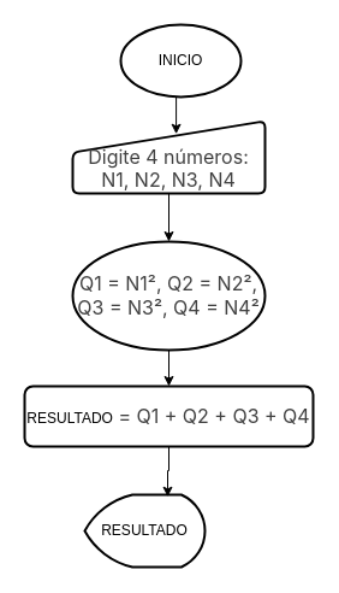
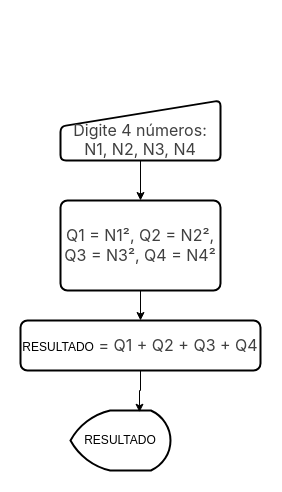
  <mxCell id="0" />
  <mxCell id="1" parent="0" />
- <mxCell id="2" value="INICIO" style="strokeWidth=2;html=1;shape=mxgraph.flowchart.start_1;whiteSpace=wrap;" parent="1" vertex="1"><mxGeometry x="100" y="20" width="100" height="60" as="geometry" /></mxCell>
  <mxCell id="3" style="edgeStyle=orthogonalEdgeStyle;rounded=0;orthogonalLoop=1;jettySize=auto;html=1;exitX=0.5;exitY=1;exitDx=0;exitDy=0;entryX=0.5;entryY=0;entryDx=0;entryDy=0;" parent="1" source="4" target="6" edge="1"><mxGeometry relative="1" as="geometry" /></mxCell>
  <mxCell id="4" value="&lt;div&gt;&lt;span style=&quot;color: rgb(64, 64, 64); font-family: Inter, system-ui, -apple-system, BlinkMacSystemFont, &amp;quot;Segoe UI&amp;quot;, Roboto, &amp;quot;Noto Sans&amp;quot;, Ubuntu, Cantarell, &amp;quot;Helvetica Neue&amp;quot;, Oxygen, &amp;quot;Open Sans&amp;quot;, sans-serif; font-size: 16.002px; text-align: left;&quot;&gt;&lt;br&gt;&lt;/span&gt;&lt;/div&gt;&lt;span style=&quot;color: rgb(64, 64, 64); font-family: Inter, system-ui, -apple-system, BlinkMacSystemFont, &amp;quot;Segoe UI&amp;quot;, Roboto, &amp;quot;Noto Sans&amp;quot;, Ubuntu, Cantarell, &amp;quot;Helvetica Neue&amp;quot;, Oxygen, &amp;quot;Open Sans&amp;quot;, sans-serif; font-size: 16.002px; text-align: left;&quot;&gt;Digite 4 números: N1, N2, N3, N4&lt;/span&gt;" style="html=1;strokeWidth=2;shape=manualInput;whiteSpace=wrap;rounded=1;size=26;arcSize=11;" parent="1" vertex="1"><mxGeometry x="60" y="100" width="160" height="60" as="geometry" /></mxCell>
  <mxCell id="5" style="edgeStyle=orthogonalEdgeStyle;rounded=0;orthogonalLoop=1;jettySize=auto;html=1;exitX=0.5;exitY=1;exitDx=0;exitDy=0;entryX=0.5;entryY=0;entryDx=0;entryDy=0;" parent="1" source="6" target="7" edge="1"><mxGeometry relative="1" as="geometry" /></mxCell>
- <mxCell id="6" value="&lt;span style=&quot;color: rgb(64, 64, 64); font-family: Inter, system-ui, -apple-system, BlinkMacSystemFont, &amp;quot;Segoe UI&amp;quot;, Roboto, &amp;quot;Noto Sans&amp;quot;, Ubuntu, Cantarell, &amp;quot;Helvetica Neue&amp;quot;, Oxygen, &amp;quot;Open Sans&amp;quot;, sans-serif; font-size: 16.002px; text-align: left;&quot;&gt;Q1 = N1², Q2 = N2², Q3 = N3², Q4 = N4²&lt;/span&gt;" style="ellipse;whiteSpace=wrap;html=1;absoluteArcSize=1;arcSize=14;strokeWidth=2;" parent="1" vertex="1"><mxGeometry x="60" y="200" width="160" height="90" as="geometry" /></mxCell>
+ <mxCell id="6" value="&lt;span style=&quot;color: rgb(64, 64, 64); font-family: Inter, system-ui, -apple-system, BlinkMacSystemFont, &amp;quot;Segoe UI&amp;quot;, Roboto, &amp;quot;Noto Sans&amp;quot;, Ubuntu, Cantarell, &amp;quot;Helvetica Neue&amp;quot;, Oxygen, &amp;quot;Open Sans&amp;quot;, sans-serif; font-size: 16.002px; text-align: left;&quot;&gt;Q1 = N1², Q2 = N2², Q3 = N3², Q4 = N4²&lt;/span&gt;" style="rounded=1;whiteSpace=wrap;html=1;absoluteArcSize=1;arcSize=14;strokeWidth=2;" parent="1" vertex="1"><mxGeometry x="60" y="200" width="160" height="90" as="geometry" /></mxCell>
  <mxCell id="7" value="&lt;span style=&quot;color: rgb(64, 64, 64); font-family: Inter, system-ui, -apple-system, BlinkMacSystemFont, &amp;quot;Segoe UI&amp;quot;, Roboto, &amp;quot;Noto Sans&amp;quot;, Ubuntu, Cantarell, &amp;quot;Helvetica Neue&amp;quot;, Oxygen, &amp;quot;Open Sans&amp;quot;, sans-serif; font-size: 16.002px; text-align: left;&quot;&gt;&lt;span style=&quot;color: rgb(0, 0, 0); font-family: Helvetica; font-size: 12px; text-align: center;&quot;&gt;RESULTADO&lt;/span&gt;&amp;nbsp;= Q1 + Q2 + Q3 + Q4&lt;/span&gt;" style="rounded=1;whiteSpace=wrap;html=1;absoluteArcSize=1;arcSize=14;strokeWidth=2;" parent="1" vertex="1"><mxGeometry x="20" y="320" width="240" height="50" as="geometry" /></mxCell>
  <mxCell id="8" value="RESULTADO" style="strokeWidth=2;html=1;shape=mxgraph.flowchart.display;whiteSpace=wrap;" parent="1" vertex="1"><mxGeometry x="70" y="410" width="100" height="60" as="geometry" /></mxCell>
- <mxCell id="9" style="edgeStyle=orthogonalEdgeStyle;rounded=0;orthogonalLoop=1;jettySize=auto;html=1;exitX=0.5;exitY=1;exitDx=0;exitDy=0;exitPerimeter=0;entryX=0.538;entryY=0.179;entryDx=0;entryDy=0;entryPerimeter=0;" parent="1" source="2" target="4" edge="1"><mxGeometry relative="1" as="geometry" /></mxCell>
  <mxCell id="10" style="edgeStyle=orthogonalEdgeStyle;rounded=0;orthogonalLoop=1;jettySize=auto;html=1;exitX=0.5;exitY=1;exitDx=0;exitDy=0;entryX=0.69;entryY=0.029;entryDx=0;entryDy=0;entryPerimeter=0;" parent="1" source="7" target="8" edge="1"><mxGeometry relative="1" as="geometry" /></mxCell>
